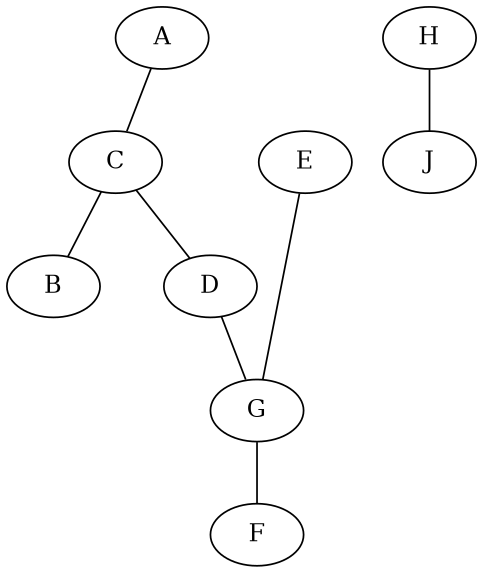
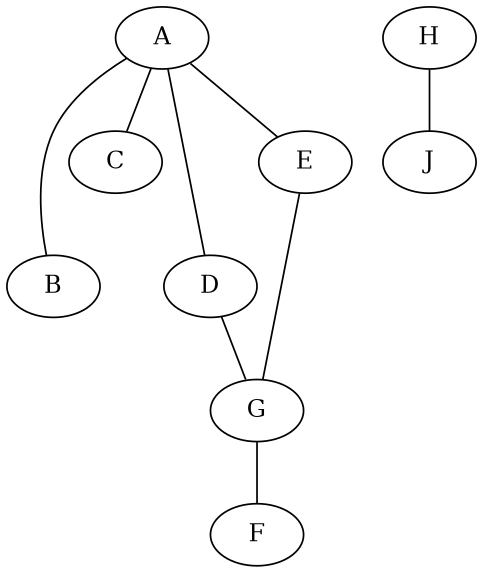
  graph {
    A
    B
    C
    D
    E
    G
    F
    H
    J
-   C -- B
+   A -- B
    A -- C
-   C -- D
+   A -- D
+   A -- E
    D -- G
    E -- G
    G -- F
    H -- J
  }
